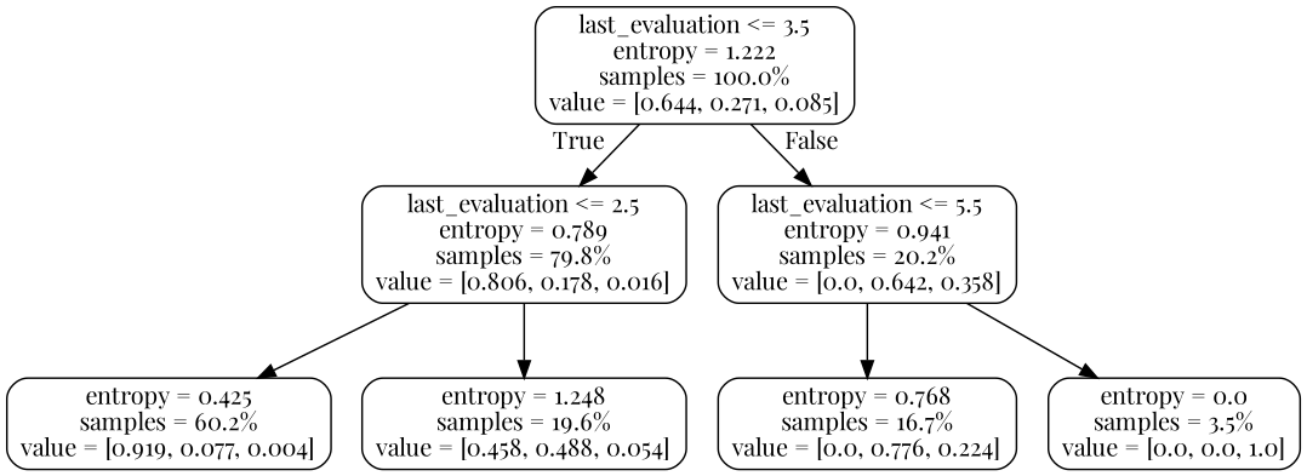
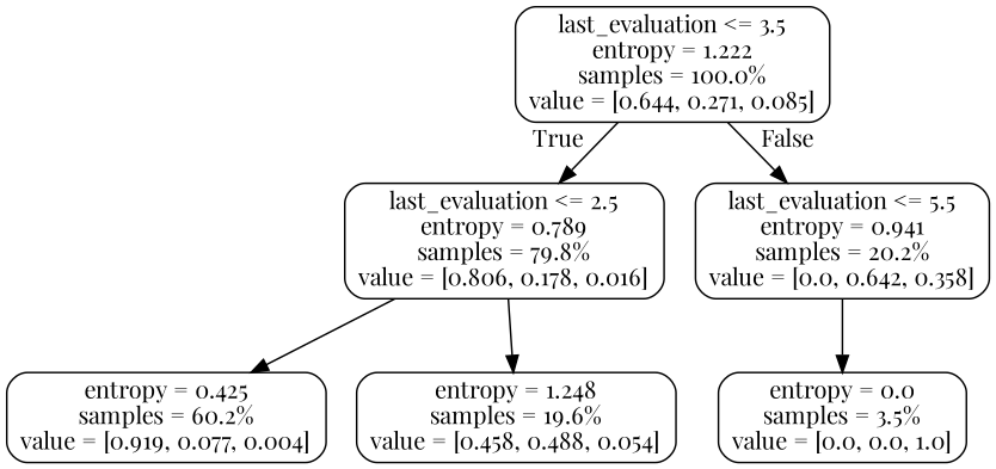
  digraph {
    ranksep=equally
    splines=polyline
    fontname="Playfair Display"
    node [color=black fontname="Playfair Display" shape=box style=rounded]
    edge [fontname="Playfair Display"]
    n1 [label="last_evaluation <= 3.5\nentropy = 1.222\nsamples = 100.0%\nvalue = [0.644, 0.271, 0.085]"]
    n2 [label="last_evaluation <= 2.5\nentropy = 0.789\nsamples = 79.8%\nvalue = [0.806, 0.178, 0.016]"]
    n3 [label="last_evaluation <= 5.5\nentropy = 0.941\nsamples = 20.2%\nvalue = [0.0, 0.642, 0.358]"]
    n4 [label="entropy = 0.425\nsamples = 60.2%\nvalue = [0.919, 0.077, 0.004]"]
    n5 [label="entropy = 1.248\nsamples = 19.6%\nvalue = [0.458, 0.488, 0.054]"]
-   n6 [label="entropy = 0.768\nsamples = 16.7%\nvalue = [0.0, 0.776, 0.224]"]
    n7 [label="entropy = 0.0\nsamples = 3.5%\nvalue = [0.0, 0.0, 1.0]"]
    subgraph sub_1 {
      rank=same
      n1
    }
    subgraph sub_2 {
      rank=same
      n2
      n3
    }
    subgraph sub_3 {
      rank=same
      n4
      n5
-     n6
      n7
    }
    n1 -> n2 [headlabel=True labelangle=45 labeldistance=2.5]
    n1 -> n3 [headlabel=False labelangle=-45 labeldistance=2.5]
    n2 -> n4
    n2 -> n5
-   n3 -> n6
    n3 -> n7
  }
